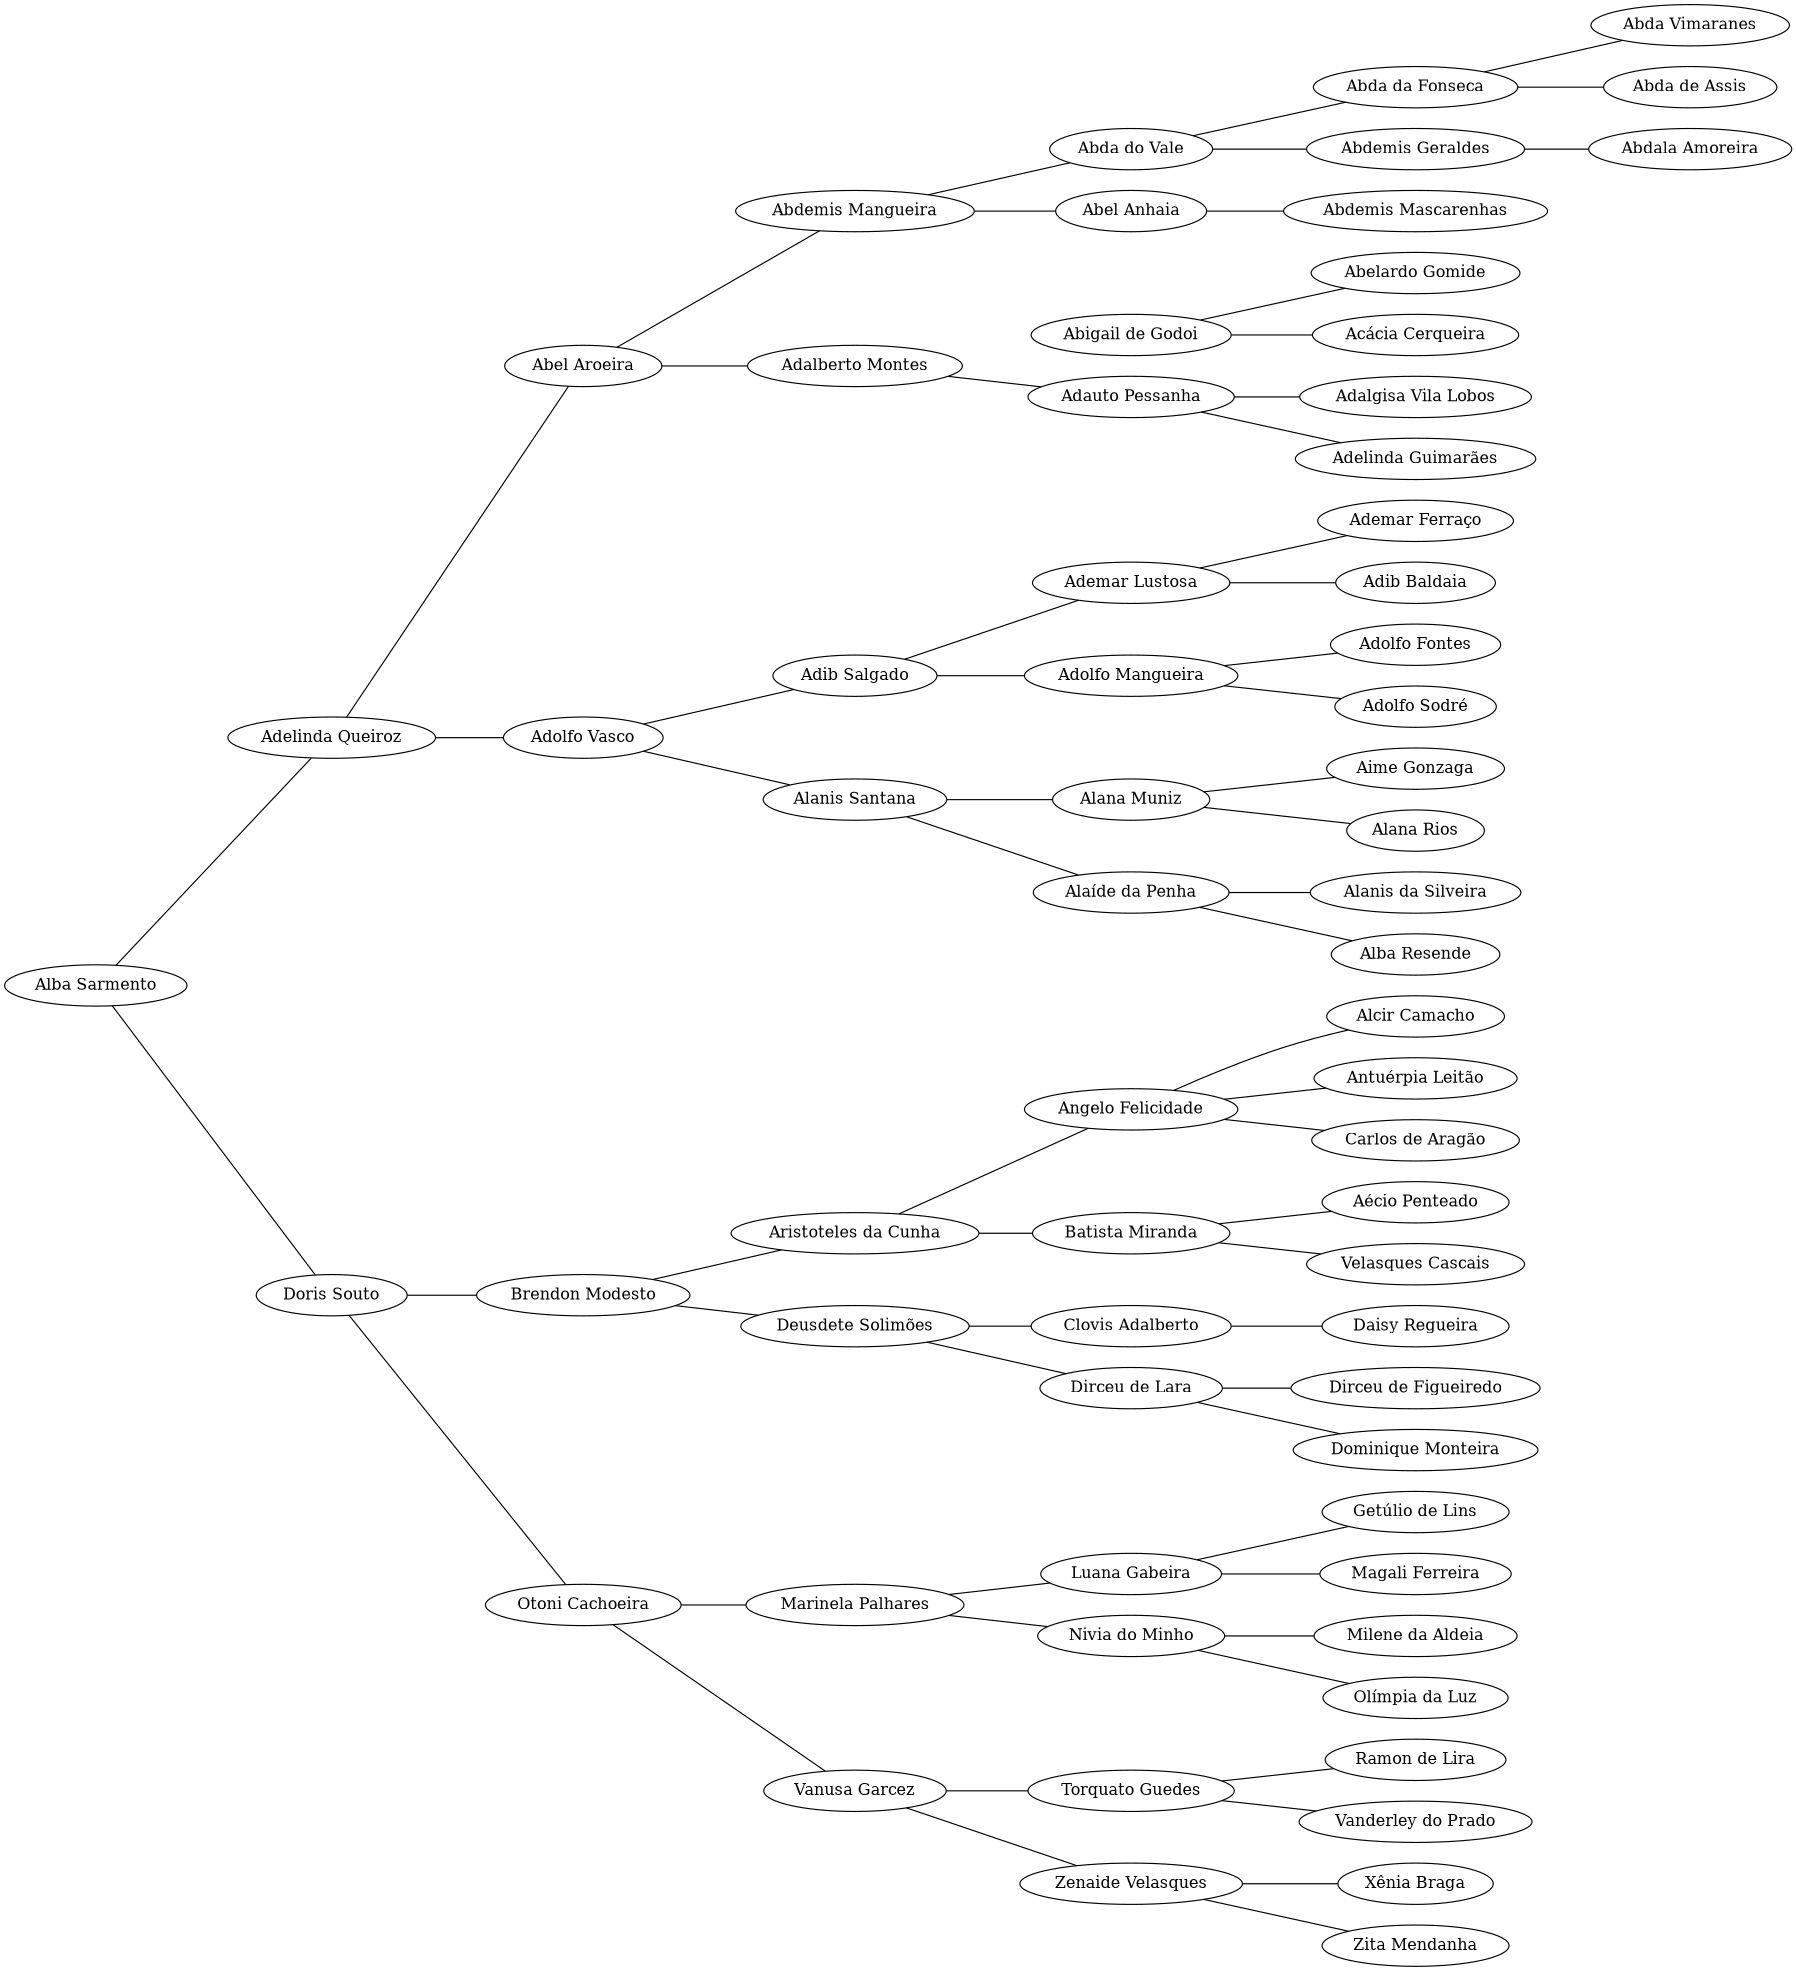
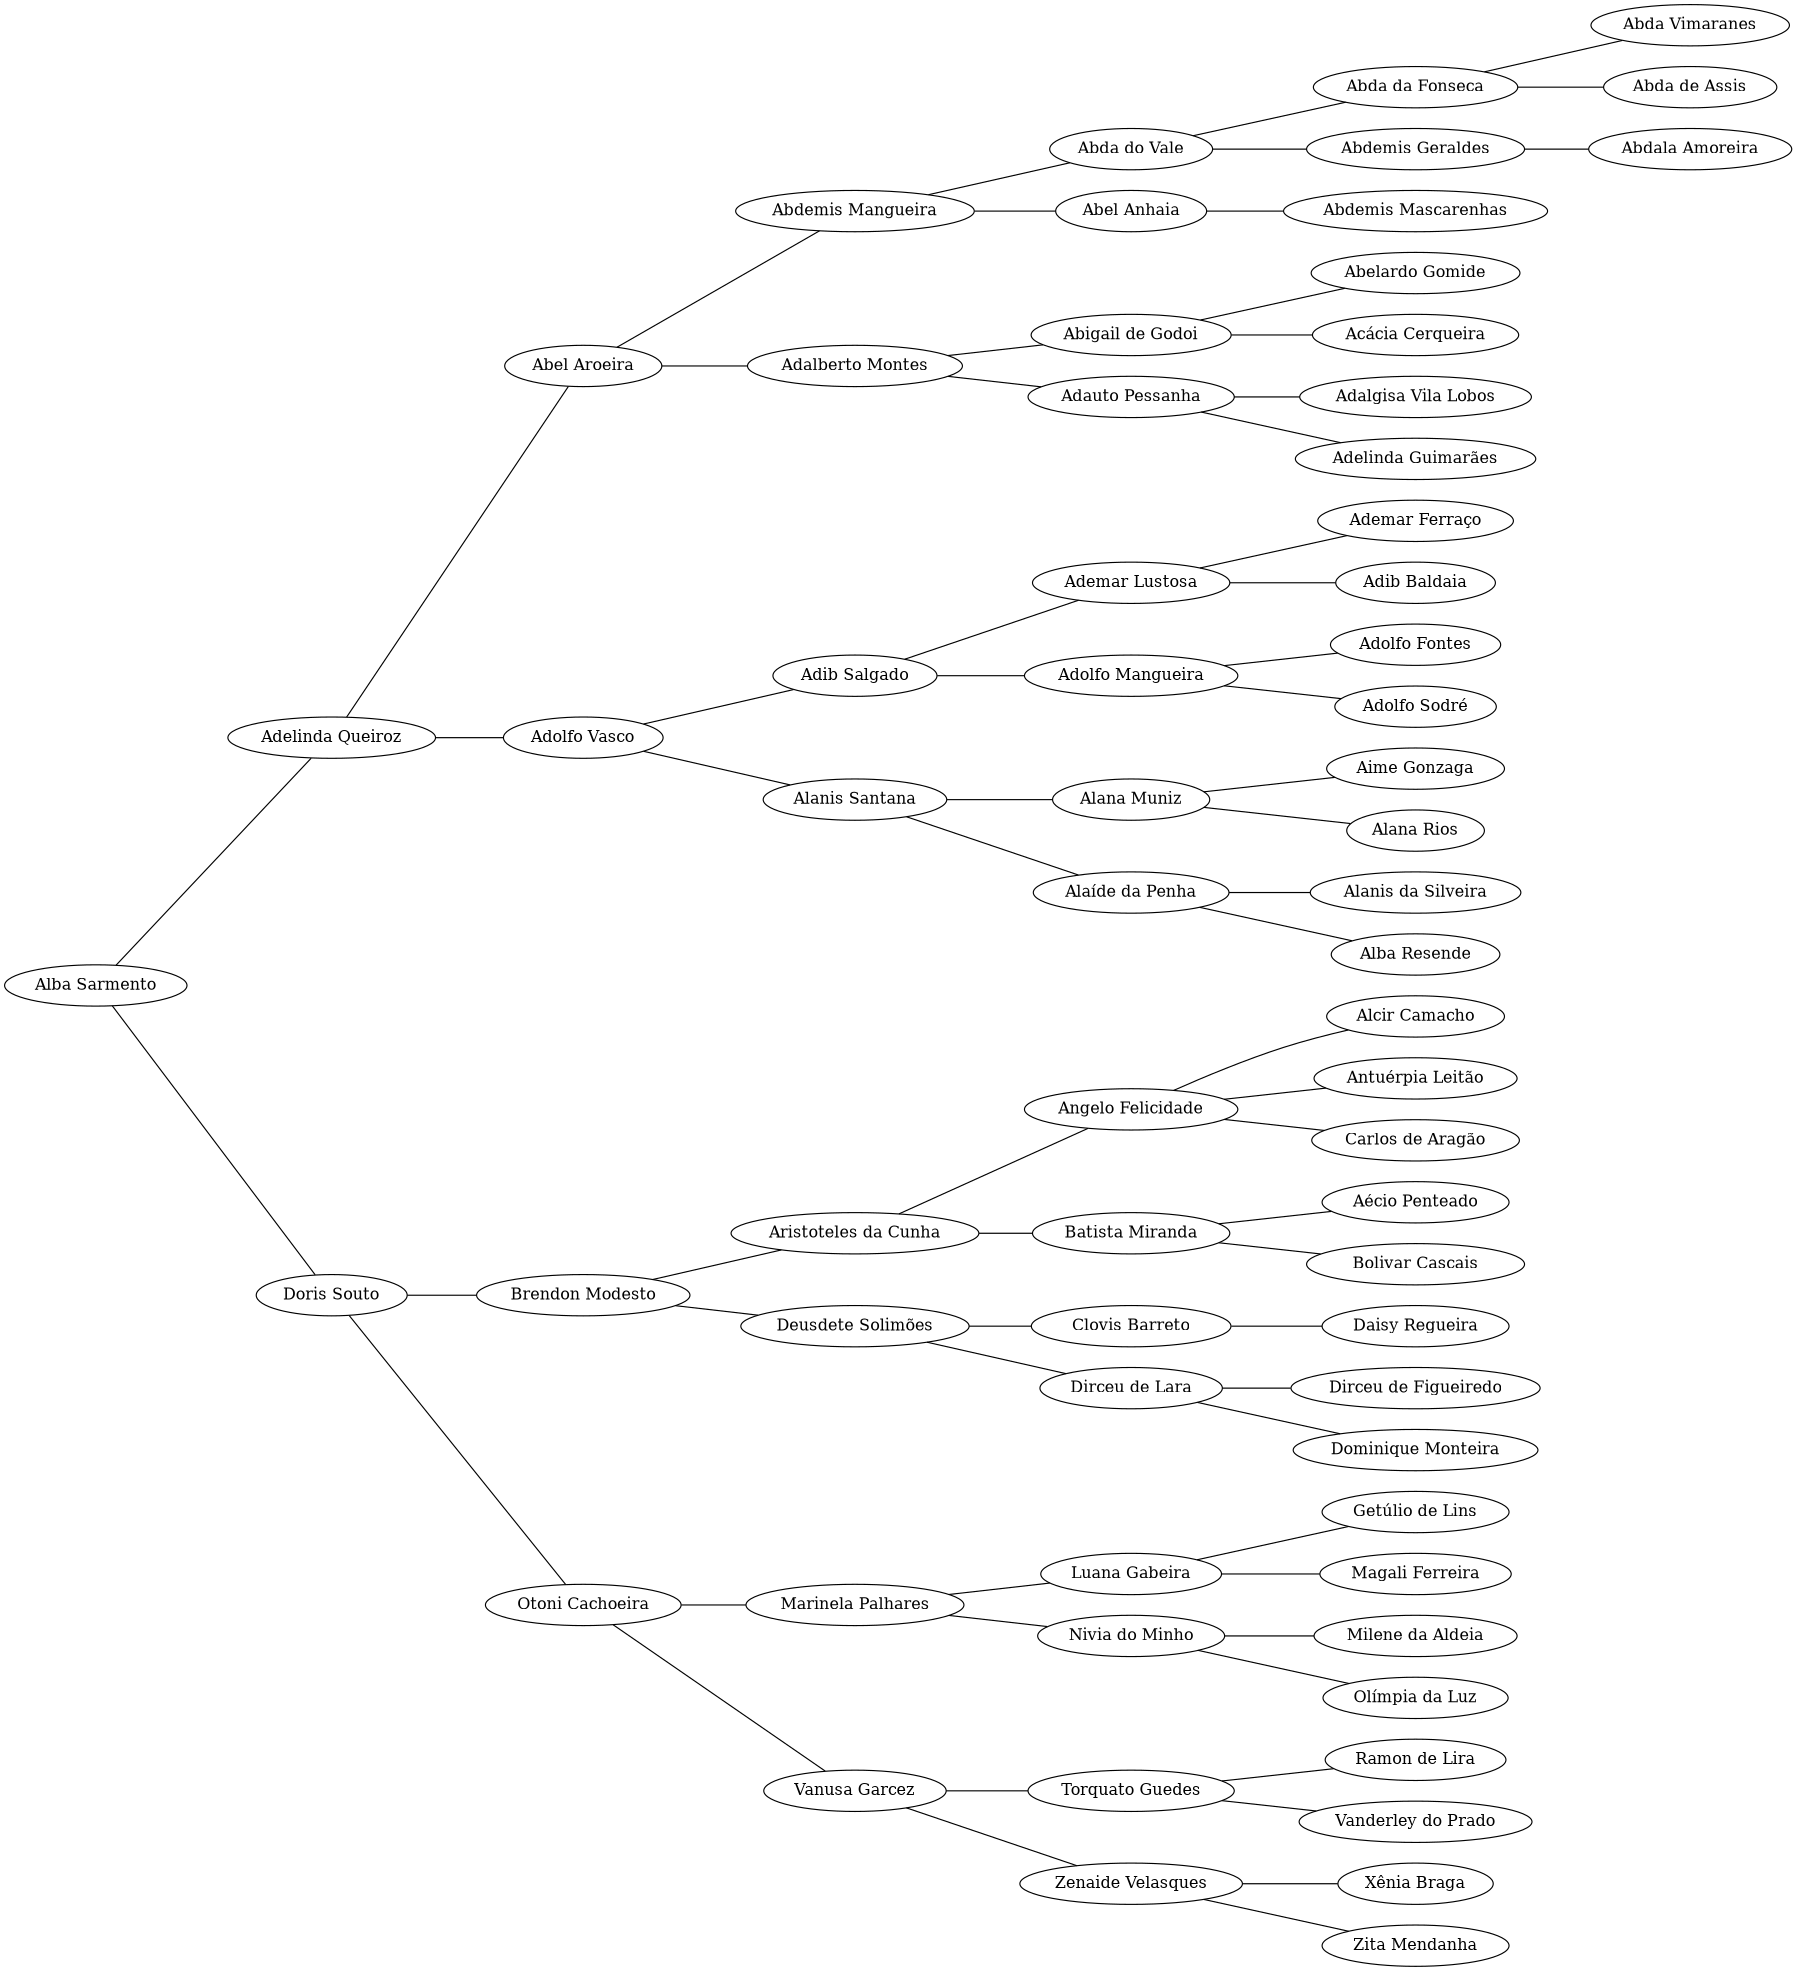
  strict graph {
    rankdir=LR
    "Alba Sarmento"
    "Adelinda Queiroz"
    "Doris Souto"
    "Abel Aroeira"
    "Adolfo Vasco"
    "Brendon Modesto"
    "Otoni Cachoeira"
    "Abdemis Mangueira"
    "Adalberto Montes"
    "Adib Salgado"
    "Alanis Santana"
    "Abda do Vale"
    "Abel Anhaia"
    "Abigail de Godoi"
    "Adauto Pessanha"
    "Abda da Fonseca"
    "Abdemis Geraldes"
    "Abdemis Mascarenhas"
    "Abda Vimaranes"
    "Abda de Assis"
    "Abdala Amoreira"
    "Abelardo Gomide"
    "Acácia Cerqueira"
    "Adalgisa Vila Lobos"
    "Adelinda Guimarães"
    "Ademar Lustosa"
    "Adolfo Mangueira"
    "Alana Muniz"
    "Alaíde da Penha"
    "Ademar Ferraço"
    "Adib Baldaia"
    "Adolfo Fontes"
    "Adolfo Sodré"
    "Aime Gonzaga"
    "Alana Rios"
    "Alanis da Silveira"
    "Alba Resende"
    "Aristoteles da Cunha"
    "Deusdete Solimões"
    "Marinela Palhares"
    "Vanusa Garcez"
    "Angelo Felicidade"
    "Batista Miranda"
-   "Clovis Barreto" [label="Clovis Adalberto"]
+   "Clovis Barreto"
    "Dirceu de Lara"
    "Alcir Camacho"
    "Antuérpia Leitão"
    "Carlos de Aragão"
    "Aécio Penteado"
-   "Bolivar Cascais" [label="Velasques Cascais"]
+   "Bolivar Cascais"
    "Daisy Regueira"
    "Dirceu de Figueiredo"
    "Dominique Monteira"
    "Luana Gabeira"
    "Nivia do Minho"
    "Torquato Guedes"
    "Zenaide Velasques"
    "Getúlio de Lins"
    "Magali Ferreira"
    "Milene da Aldeia"
    "Olímpia da Luz"
    "Ramon de Lira"
    "Vanderley do Prado"
    "Xênia Braga"
    "Zita Mendanha"
    "Alba Sarmento" -- "Adelinda Queiroz"
    "Alba Sarmento" -- "Doris Souto"
    "Adelinda Queiroz" -- "Abel Aroeira"
    "Adelinda Queiroz" -- "Adolfo Vasco"
    "Doris Souto" -- "Brendon Modesto"
    "Doris Souto" -- "Otoni Cachoeira"
    "Abel Aroeira" -- "Abdemis Mangueira"
    "Abel Aroeira" -- "Adalberto Montes"
    "Adolfo Vasco" -- "Adib Salgado"
    "Adolfo Vasco" -- "Alanis Santana"
    "Brendon Modesto" -- "Aristoteles da Cunha"
    "Brendon Modesto" -- "Deusdete Solimões"
    "Otoni Cachoeira" -- "Marinela Palhares"
    "Otoni Cachoeira" -- "Vanusa Garcez"
    "Abdemis Mangueira" -- "Abda do Vale"
    "Abdemis Mangueira" -- "Abel Anhaia"
+   "Adalberto Montes" -- "Abigail de Godoi"
    "Adalberto Montes" -- "Adauto Pessanha"
    "Adib Salgado" -- "Ademar Lustosa"
    "Adib Salgado" -- "Adolfo Mangueira"
    "Alanis Santana" -- "Alana Muniz"
    "Alanis Santana" -- "Alaíde da Penha"
    "Abda do Vale" -- "Abda da Fonseca"
    "Abda do Vale" -- "Abdemis Geraldes"
    "Abel Anhaia" -- "Abdemis Mascarenhas"
    "Abigail de Godoi" -- "Abelardo Gomide"
    "Abigail de Godoi" -- "Acácia Cerqueira"
    "Adauto Pessanha" -- "Adalgisa Vila Lobos"
    "Adauto Pessanha" -- "Adelinda Guimarães"
    "Abda da Fonseca" -- "Abda Vimaranes"
    "Abda da Fonseca" -- "Abda de Assis"
    "Abdemis Geraldes" -- "Abdala Amoreira"
    "Ademar Lustosa" -- "Ademar Ferraço"
    "Ademar Lustosa" -- "Adib Baldaia"
    "Adolfo Mangueira" -- "Adolfo Fontes"
    "Adolfo Mangueira" -- "Adolfo Sodré"
    "Alana Muniz" -- "Aime Gonzaga"
    "Alana Muniz" -- "Alana Rios"
    "Alaíde da Penha" -- "Alanis da Silveira"
    "Alaíde da Penha" -- "Alba Resende"
    "Aristoteles da Cunha" -- "Angelo Felicidade"
    "Aristoteles da Cunha" -- "Batista Miranda"
    "Deusdete Solimões" -- "Clovis Barreto"
    "Deusdete Solimões" -- "Dirceu de Lara"
    "Marinela Palhares" -- "Luana Gabeira"
    "Marinela Palhares" -- "Nivia do Minho"
    "Vanusa Garcez" -- "Torquato Guedes"
    "Vanusa Garcez" -- "Zenaide Velasques"
    "Angelo Felicidade" -- "Alcir Camacho"
    "Angelo Felicidade" -- "Antuérpia Leitão"
    "Angelo Felicidade" -- "Carlos de Aragão"
    "Batista Miranda" -- "Aécio Penteado"
    "Batista Miranda" -- "Bolivar Cascais"
    "Clovis Barreto" -- "Daisy Regueira"
    "Dirceu de Lara" -- "Dirceu de Figueiredo"
    "Dirceu de Lara" -- "Dominique Monteira"
    "Luana Gabeira" -- "Getúlio de Lins"
    "Luana Gabeira" -- "Magali Ferreira"
    "Nivia do Minho" -- "Milene da Aldeia"
    "Nivia do Minho" -- "Olímpia da Luz"
    "Torquato Guedes" -- "Ramon de Lira"
    "Torquato Guedes" -- "Vanderley do Prado"
    "Zenaide Velasques" -- "Xênia Braga"
    "Zenaide Velasques" -- "Zita Mendanha"
  }
